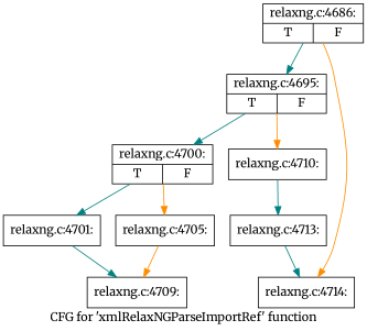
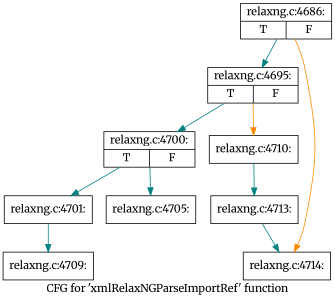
  digraph {
    fontname=Merriweather
    label="CFG for 'xmlRelaxNGParseImportRef' function"
    node [fontname=Merriweather shape=record]
    edge [color=teal fontname=Merriweather]
    n1 [label="{relaxng.c:4686:|{<s0>T|<s1>F}}"]
    n2 [label="{relaxng.c:4695:|{<s0>T|<s1>F}}"]
    n3 [label="{relaxng.c:4714:}"]
    n4 [label="{relaxng.c:4700:|{<s0>T|<s1>F}}"]
    n5 [label="{relaxng.c:4710:}"]
    n6 [label="{relaxng.c:4701:}"]
    n7 [label="{relaxng.c:4705:}"]
    n8 [label="{relaxng.c:4713:}"]
    n9 [label="{relaxng.c:4709:}"]
    n1 -> n2
    n1 -> n3 [color=darkorange]
    n2 -> n4
    n2 -> n5 [color=darkorange]
    n4 -> n6
-   n4 -> n7 [color=darkorange]
+   n4 -> n7
    n5 -> n8
    n6 -> n9
-   n7 -> n9 [color=darkorange]
    n8 -> n3
  }
